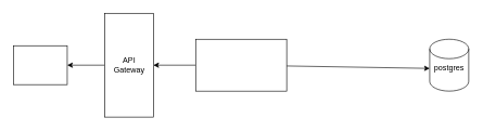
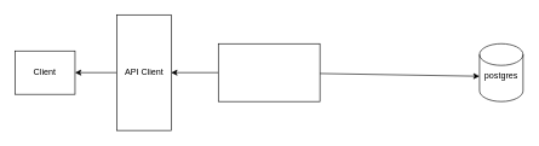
  <mxCell id="0" />
  <mxCell id="1" parent="0" />
  <mxCell id="2" style="edgeStyle=none;html=1;entryX=0;entryY=0.5;entryDx=0;entryDy=0;" edge="1" parent="1" source="4" target="6"><mxGeometry relative="1" as="geometry"><mxPoint x="570" y="100" as="targetPoint" /></mxGeometry></mxCell>
  <mxCell id="3" value="" style="edgeStyle=none;html=1;" edge="1" parent="1" source="4" target="8"><mxGeometry relative="1" as="geometry" /></mxCell>
  <mxCell id="4" value="" style="rounded=0;whiteSpace=wrap;html=1;" vertex="1" parent="1"><mxGeometry x="300" y="60" width="140" height="80" as="geometry" /></mxCell>
  <mxCell id="5" value="" style="shape=cylinder3;whiteSpace=wrap;html=1;boundedLbl=1;backgroundOutline=1;size=15;" vertex="1" parent="1"><mxGeometry x="660" y="60" width="60" height="80" as="geometry" /></mxCell>
  <mxCell id="6" value="postgres" style="text;html=1;align=center;verticalAlign=middle;whiteSpace=wrap;rounded=0;" vertex="1" parent="1"><mxGeometry x="660" y="90" width="60" height="30" as="geometry" /></mxCell>
  <mxCell id="7" value="" style="edgeStyle=none;html=1;" edge="1" parent="1" source="8" target="10"><mxGeometry relative="1" as="geometry" /></mxCell>
  <mxCell id="8" value="" style="whiteSpace=wrap;html=1;rounded=0;" vertex="1" parent="1"><mxGeometry x="160" y="20" width="75" height="160" as="geometry" /></mxCell>
- <mxCell id="9" value="API Gateway" style="text;html=1;align=center;verticalAlign=middle;whiteSpace=wrap;rounded=0;" vertex="1" parent="1"><mxGeometry x="167.5" y="85" width="60" height="30" as="geometry" /></mxCell>
+ <mxCell id="9" value="API Client" style="text;html=1;align=center;verticalAlign=middle;whiteSpace=wrap;rounded=0;" vertex="1" parent="1"><mxGeometry x="167.5" y="85" width="60" height="30" as="geometry" /></mxCell>
  <mxCell id="10" value="" style="whiteSpace=wrap;html=1;rounded=0;" vertex="1" parent="1"><mxGeometry x="20" y="70" width="82.5" height="60" as="geometry" /></mxCell>
+ <mxCell id="11" value="Client" style="text;html=1;align=center;verticalAlign=middle;whiteSpace=wrap;rounded=0;" vertex="1" parent="1"><mxGeometry x="31.25" y="85" width="60" height="30" as="geometry" /></mxCell>
